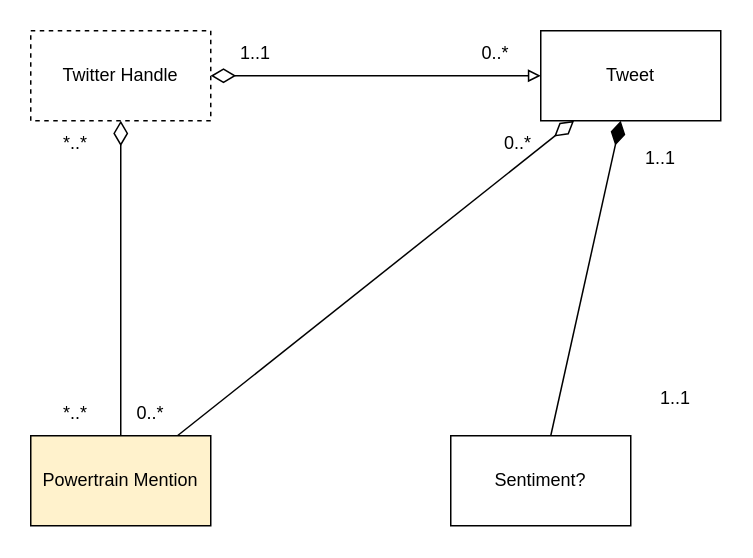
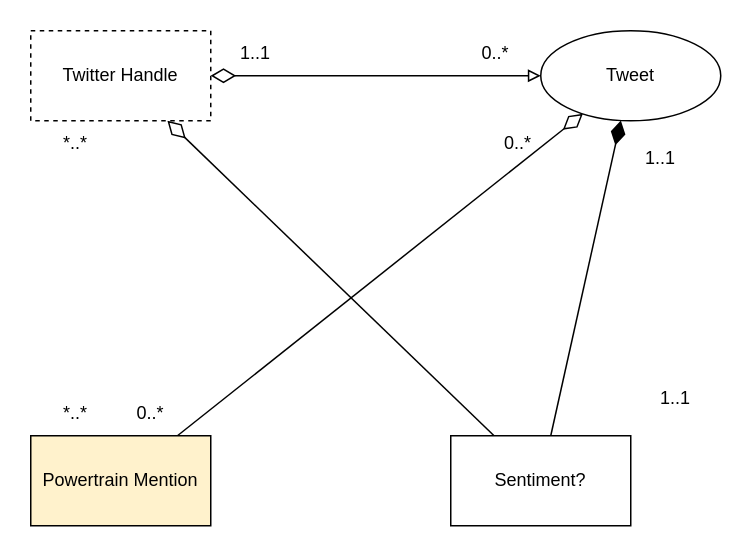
  <mxCell id="0" />
  <mxCell id="1" parent="0" />
  <mxCell id="2" style="edgeStyle=orthogonalEdgeStyle;rounded=0;orthogonalLoop=1;jettySize=auto;html=1;endArrow=block;endFill=0;startArrow=diamondThin;startFill=0;targetPerimeterSpacing=0;endSize=6;startSize=14;" parent="1" source="4" target="6" edge="1"><mxGeometry relative="1" as="geometry" /></mxCell>
- <mxCell id="3" style="edgeStyle=none;rounded=0;orthogonalLoop=1;jettySize=auto;html=1;endArrow=none;endFill=0;startArrow=diamondThin;startFill=0;startSize=14;" parent="1" source="4" target="8" edge="1"><mxGeometry relative="1" as="geometry" /></mxCell>
+ <mxCell id="3" style="edgeStyle=none;rounded=0;orthogonalLoop=1;jettySize=auto;html=1;endArrow=none;endFill=0;startArrow=diamondThin;startFill=0;startSize=14;" parent="1" source="4" target="9" edge="1"><mxGeometry relative="1" as="geometry" /></mxCell>
  <mxCell id="4" value="Twitter Handle" style="rounded=0;whiteSpace=wrap;html=1;dashed=1;" parent="1" vertex="1"><mxGeometry x="20" y="20" width="120" height="60" as="geometry" /></mxCell>
  <mxCell id="5" style="rounded=0;orthogonalLoop=1;jettySize=auto;html=1;endArrow=none;endFill=0;startArrow=diamondThin;startFill=0;startSize=14;" parent="1" source="6" target="8" edge="1"><mxGeometry relative="1" as="geometry" /></mxCell>
- <mxCell id="6" value="Tweet" style="rounded=0;whiteSpace=wrap;html=1;" parent="1" vertex="1"><mxGeometry x="360" y="20" width="120" height="60" as="geometry" /></mxCell>
+ <mxCell id="6" value="Tweet" style="ellipse;whiteSpace=wrap;html=1;" parent="1" vertex="1"><mxGeometry x="360" y="20" width="120" height="60" as="geometry" /></mxCell>
  <mxCell id="7" style="edgeStyle=none;rounded=0;orthogonalLoop=1;jettySize=auto;html=1;endArrow=none;endFill=0;startArrow=diamondThin;startFill=1;startSize=14;" parent="1" source="6" target="9" edge="1"><mxGeometry relative="1" as="geometry" /></mxCell>
  <mxCell id="8" value="Powertrain Mention" style="rounded=0;whiteSpace=wrap;html=1;fillColor=#fff2cc;" parent="1" vertex="1"><mxGeometry x="20" y="290" width="120" height="60" as="geometry" /></mxCell>
  <mxCell id="9" value="Sentiment?" style="rounded=0;whiteSpace=wrap;html=1;" parent="1" vertex="1"><mxGeometry x="300" y="290" width="120" height="60" as="geometry" /></mxCell>
  <mxCell id="10" value="1..1" style="text;html=1;strokeColor=none;fillColor=none;align=center;verticalAlign=middle;whiteSpace=wrap;rounded=0;" parent="1" vertex="1"><mxGeometry x="140" y="20" width="60" height="30" as="geometry" /></mxCell>
  <mxCell id="11" value="0..*" style="text;html=1;strokeColor=none;fillColor=none;align=center;verticalAlign=middle;whiteSpace=wrap;rounded=0;" parent="1" vertex="1"><mxGeometry x="300" y="20" width="60" height="30" as="geometry" /></mxCell>
  <mxCell id="12" value="0..*" style="text;html=1;strokeColor=none;fillColor=none;align=center;verticalAlign=middle;whiteSpace=wrap;rounded=0;" parent="1" vertex="1"><mxGeometry x="315" y="80" width="60" height="30" as="geometry" /></mxCell>
  <mxCell id="13" value="0..*" style="text;html=1;strokeColor=none;fillColor=none;align=center;verticalAlign=middle;whiteSpace=wrap;rounded=0;" parent="1" vertex="1"><mxGeometry x="70" y="260" width="60" height="30" as="geometry" /></mxCell>
  <mxCell id="14" value="1..1" style="text;html=1;strokeColor=none;fillColor=none;align=center;verticalAlign=middle;whiteSpace=wrap;rounded=0;" parent="1" vertex="1"><mxGeometry x="410" y="90" width="60" height="30" as="geometry" /></mxCell>
  <mxCell id="15" value="1..1" style="text;html=1;strokeColor=none;fillColor=none;align=center;verticalAlign=middle;whiteSpace=wrap;rounded=0;" parent="1" vertex="1"><mxGeometry x="420" y="250" width="60" height="30" as="geometry" /></mxCell>
  <mxCell id="16" value="*..*" style="text;html=1;strokeColor=none;fillColor=none;align=center;verticalAlign=middle;whiteSpace=wrap;rounded=0;" parent="1" vertex="1"><mxGeometry x="20" y="260" width="60" height="30" as="geometry" /></mxCell>
  <mxCell id="17" value="*..*" style="text;html=1;strokeColor=none;fillColor=none;align=center;verticalAlign=middle;whiteSpace=wrap;rounded=0;" parent="1" vertex="1"><mxGeometry x="20" y="80" width="60" height="30" as="geometry" /></mxCell>
